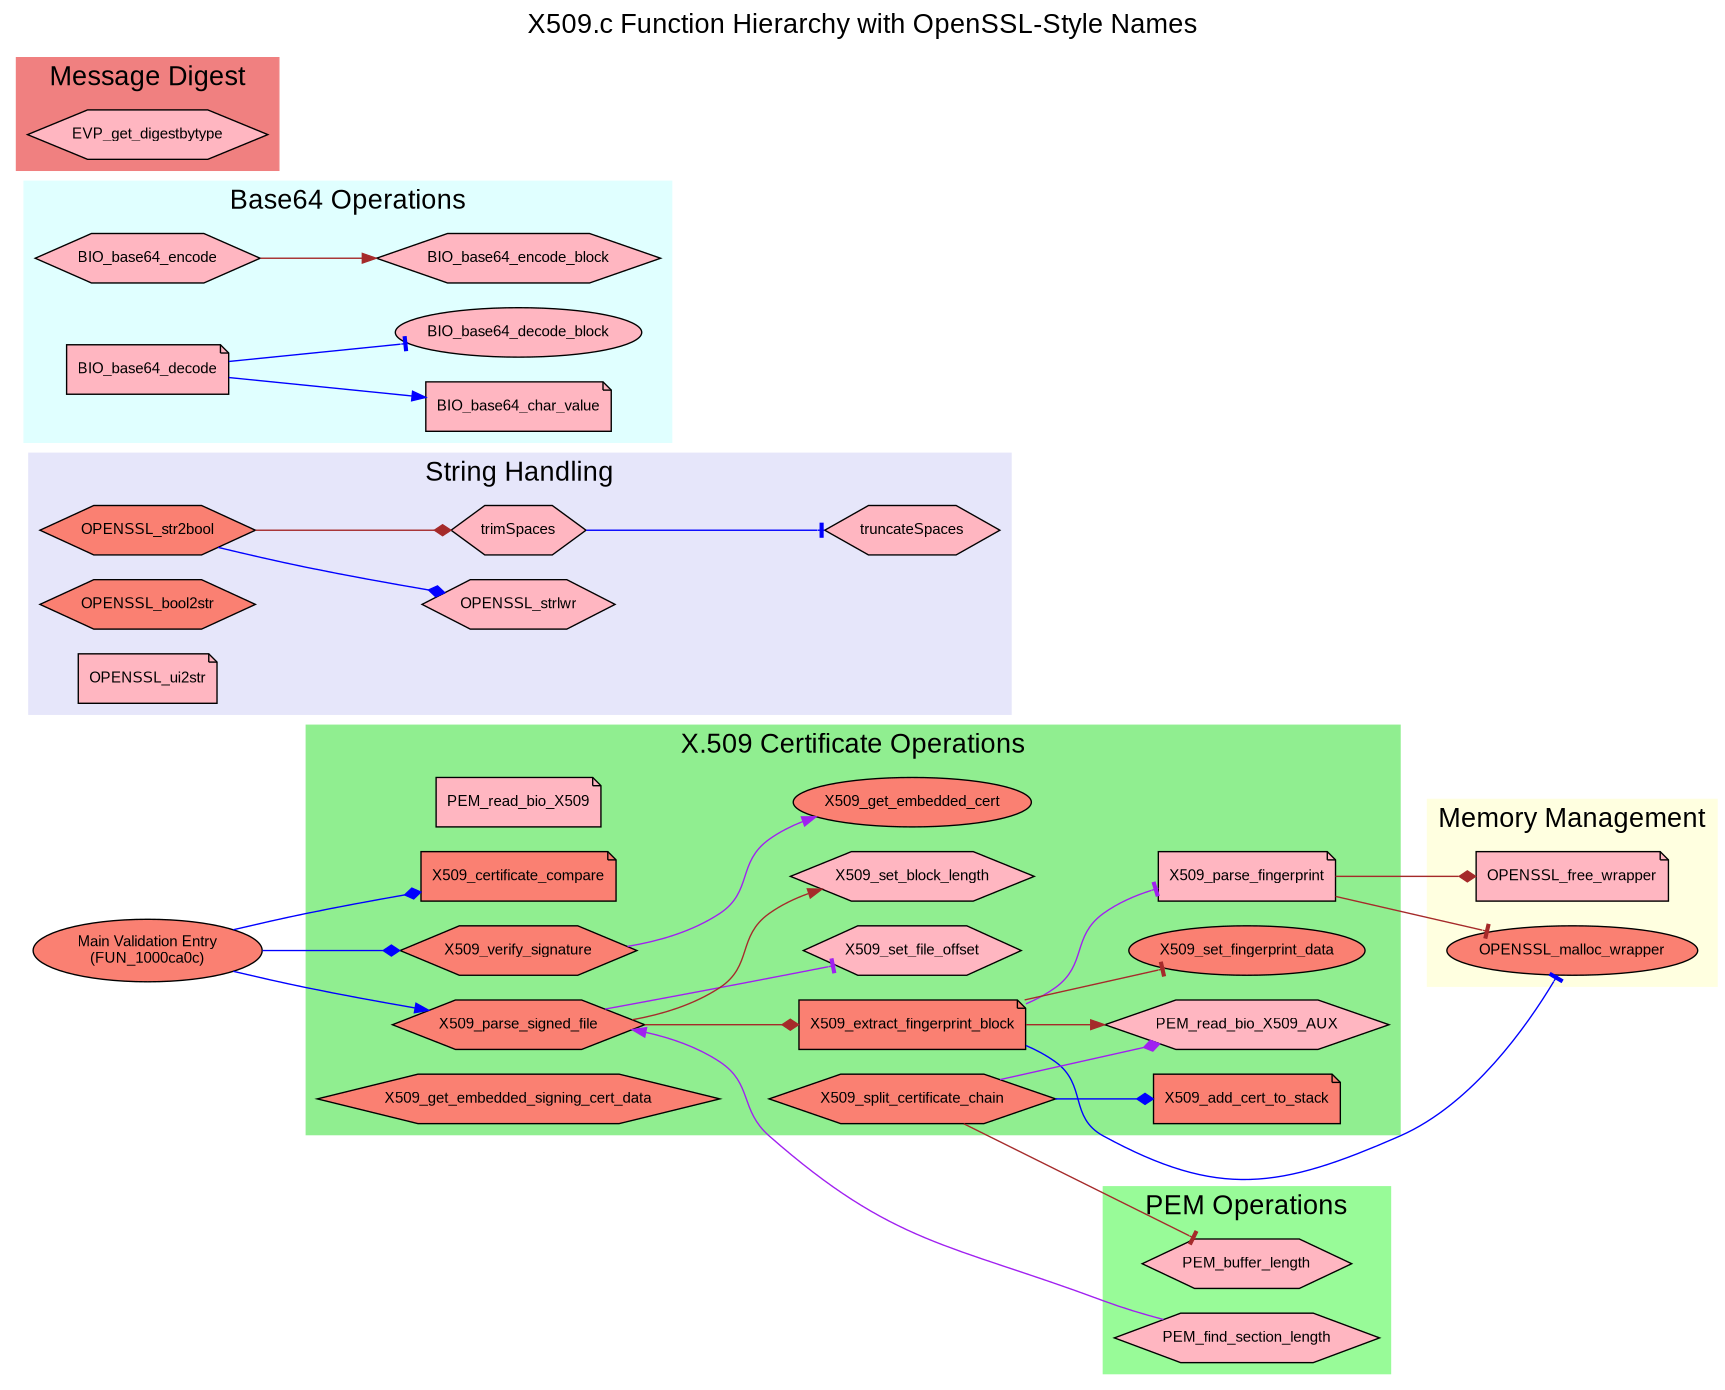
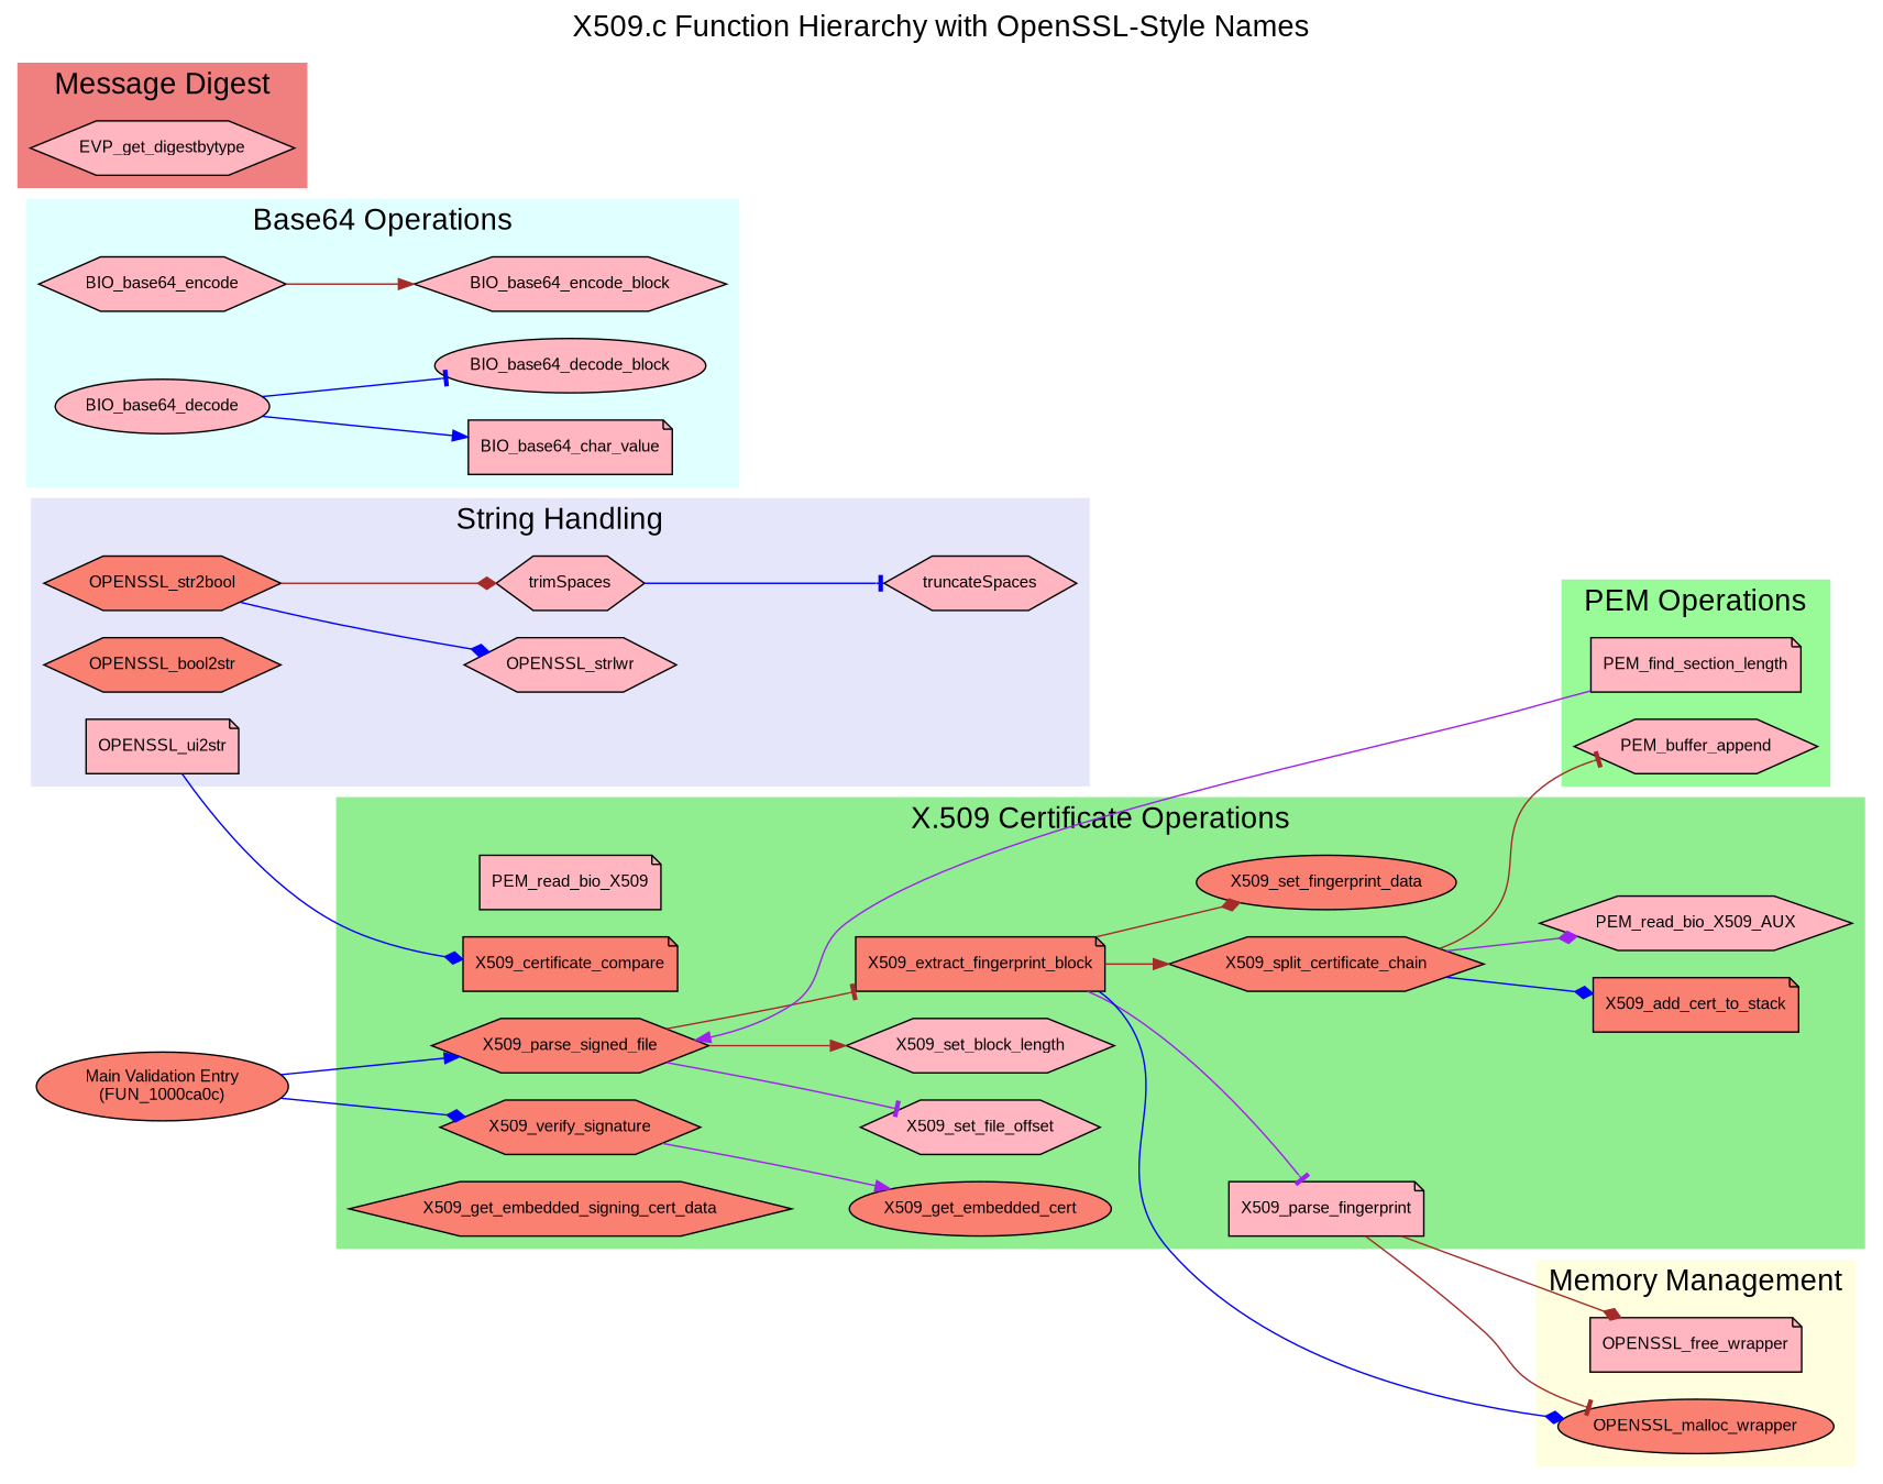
  digraph {
    fontname=Arial
    fontsize=20
    label="X509.c Function Hierarchy with OpenSSL-Style Names"
    labelloc=t
    rankdir=LR
    node [fillcolor=lightpink fontname=Arial fontsize=11 shape=hexagon style=filled]
    edge [arrowhead=diamond color=brown fontname=Arial fontsize=9]
    PEM_read_bio_X509 [shape=note]
    X509_add_cert_to_stack [fillcolor=salmon shape=note]
    PEM_read_bio_X509_AUX
    X509_get_embedded_cert [fillcolor=salmon shape=ellipse]
    X509_certificate_compare [fillcolor=salmon shape=note]
    X509_verify_signature [fillcolor=salmon]
    X509_parse_signed_file [fillcolor=salmon]
    X509_extract_fingerprint_block [fillcolor=salmon shape=note]
    X509_split_certificate_chain [fillcolor=salmon]
    X509_parse_fingerprint [shape=note]
    X509_set_fingerprint_data [fillcolor=salmon shape=ellipse]
    X509_set_file_offset
    X509_set_block_length
    X509_get_embedded_signing_cert_data [fillcolor=salmon]
    OPENSSL_str2bool [fillcolor=salmon]
    OPENSSL_bool2str [fillcolor=salmon]
    OPENSSL_ui2str [shape=note]
    OPENSSL_strlwr
    trimSpaces
    truncateSpaces
    BIO_base64_encode_block
    BIO_base64_encode
-   BIO_base64_decode [shape=note]
+   BIO_base64_decode [shape=ellipse]
    BIO_base64_char_value [shape=note]
    BIO_base64_decode_block [shape=ellipse]
-   PEM_find_section_length
-   PEM_buffer_append [label=PEM_buffer_length]
+   PEM_find_section_length [shape=note]
+   PEM_buffer_append
    OPENSSL_malloc_wrapper [fillcolor=salmon shape=ellipse]
    OPENSSL_free_wrapper [shape=note]
    EVP_get_digestbytype
    n31 [fillcolor=salmon label="Main Validation Entry\n(FUN_1000ca0c)" shape=ellipse]
    subgraph cluster_1 {
      bgcolor=aliceblue
      color=lightgreen
      label="X.509 Certificate Operations"
      style=filled
      PEM_read_bio_X509
      X509_add_cert_to_stack
      PEM_read_bio_X509_AUX
      X509_get_embedded_cert
      X509_certificate_compare
      X509_verify_signature
      X509_parse_signed_file
      X509_extract_fingerprint_block
      X509_split_certificate_chain
      X509_parse_fingerprint
      X509_set_fingerprint_data
      X509_set_file_offset
      X509_set_block_length
      X509_get_embedded_signing_cert_data
    }
    subgraph cluster_2 {
      bgcolor=lavenderblush
      color=lavender
      label="String Handling"
      style=filled
      OPENSSL_str2bool
      OPENSSL_bool2str
      OPENSSL_ui2str
      OPENSSL_strlwr
      trimSpaces
      truncateSpaces
    }
    subgraph cluster_3 {
      bgcolor=azure
      color=lightcyan
      label="Base64 Operations"
      style=filled
      BIO_base64_encode_block
      BIO_base64_encode
      BIO_base64_decode
      BIO_base64_char_value
      BIO_base64_decode_block
    }
    subgraph cluster_4 {
      bgcolor=honeydew
      color=palegreen
      label="PEM Operations"
      style=filled
      PEM_find_section_length
      PEM_buffer_append
    }
    subgraph cluster_5 {
      bgcolor=lemonchiffon
      color=lightyellow
      label="Memory Management"
      style=filled
      OPENSSL_malloc_wrapper
      OPENSSL_free_wrapper
    }
    subgraph cluster_6 {
      bgcolor=mistyrose
      color=lightcoral
      label="Message Digest"
      style=filled
      EVP_get_digestbytype
    }
    X509_verify_signature -> X509_get_embedded_cert [arrowhead=normal color=purple]
-   X509_parse_signed_file -> X509_extract_fingerprint_block
+   X509_parse_signed_file -> X509_extract_fingerprint_block [arrowhead=tee]
    X509_parse_signed_file -> X509_set_file_offset [arrowhead=tee color=purple]
    X509_parse_signed_file -> X509_set_block_length [arrowhead=normal]
-   X509_extract_fingerprint_block -> PEM_read_bio_X509_AUX [arrowhead=normal]
+   X509_extract_fingerprint_block -> X509_split_certificate_chain [arrowhead=normal]
    X509_extract_fingerprint_block -> X509_parse_fingerprint [arrowhead=tee color=purple]
-   X509_extract_fingerprint_block -> X509_set_fingerprint_data [arrowhead=tee]
-   X509_extract_fingerprint_block -> OPENSSL_malloc_wrapper [arrowhead=tee color=blue]
+   X509_extract_fingerprint_block -> X509_set_fingerprint_data
+   X509_extract_fingerprint_block -> OPENSSL_malloc_wrapper [color=blue]
    X509_split_certificate_chain -> X509_add_cert_to_stack [color=blue]
    X509_split_certificate_chain -> PEM_read_bio_X509_AUX [color=purple]
    X509_split_certificate_chain -> PEM_buffer_append [arrowhead=tee]
    X509_parse_fingerprint -> OPENSSL_malloc_wrapper [arrowhead=tee]
    X509_parse_fingerprint -> OPENSSL_free_wrapper
    OPENSSL_str2bool -> OPENSSL_strlwr [color=blue]
    OPENSSL_str2bool -> trimSpaces
    trimSpaces -> truncateSpaces [arrowhead=tee color=blue]
    BIO_base64_encode -> BIO_base64_encode_block [arrowhead=normal]
    BIO_base64_decode -> BIO_base64_char_value [arrowhead=normal color=blue]
    BIO_base64_decode -> BIO_base64_decode_block [arrowhead=tee color=blue]
    PEM_find_section_length -> X509_parse_signed_file [arrowhead=normal color=purple]
-   n31 -> X509_certificate_compare [color=blue]
+   OPENSSL_ui2str -> X509_certificate_compare [color=blue]
    n31 -> X509_verify_signature [color=blue]
    n31 -> X509_parse_signed_file [arrowhead=normal color=blue]
  }
